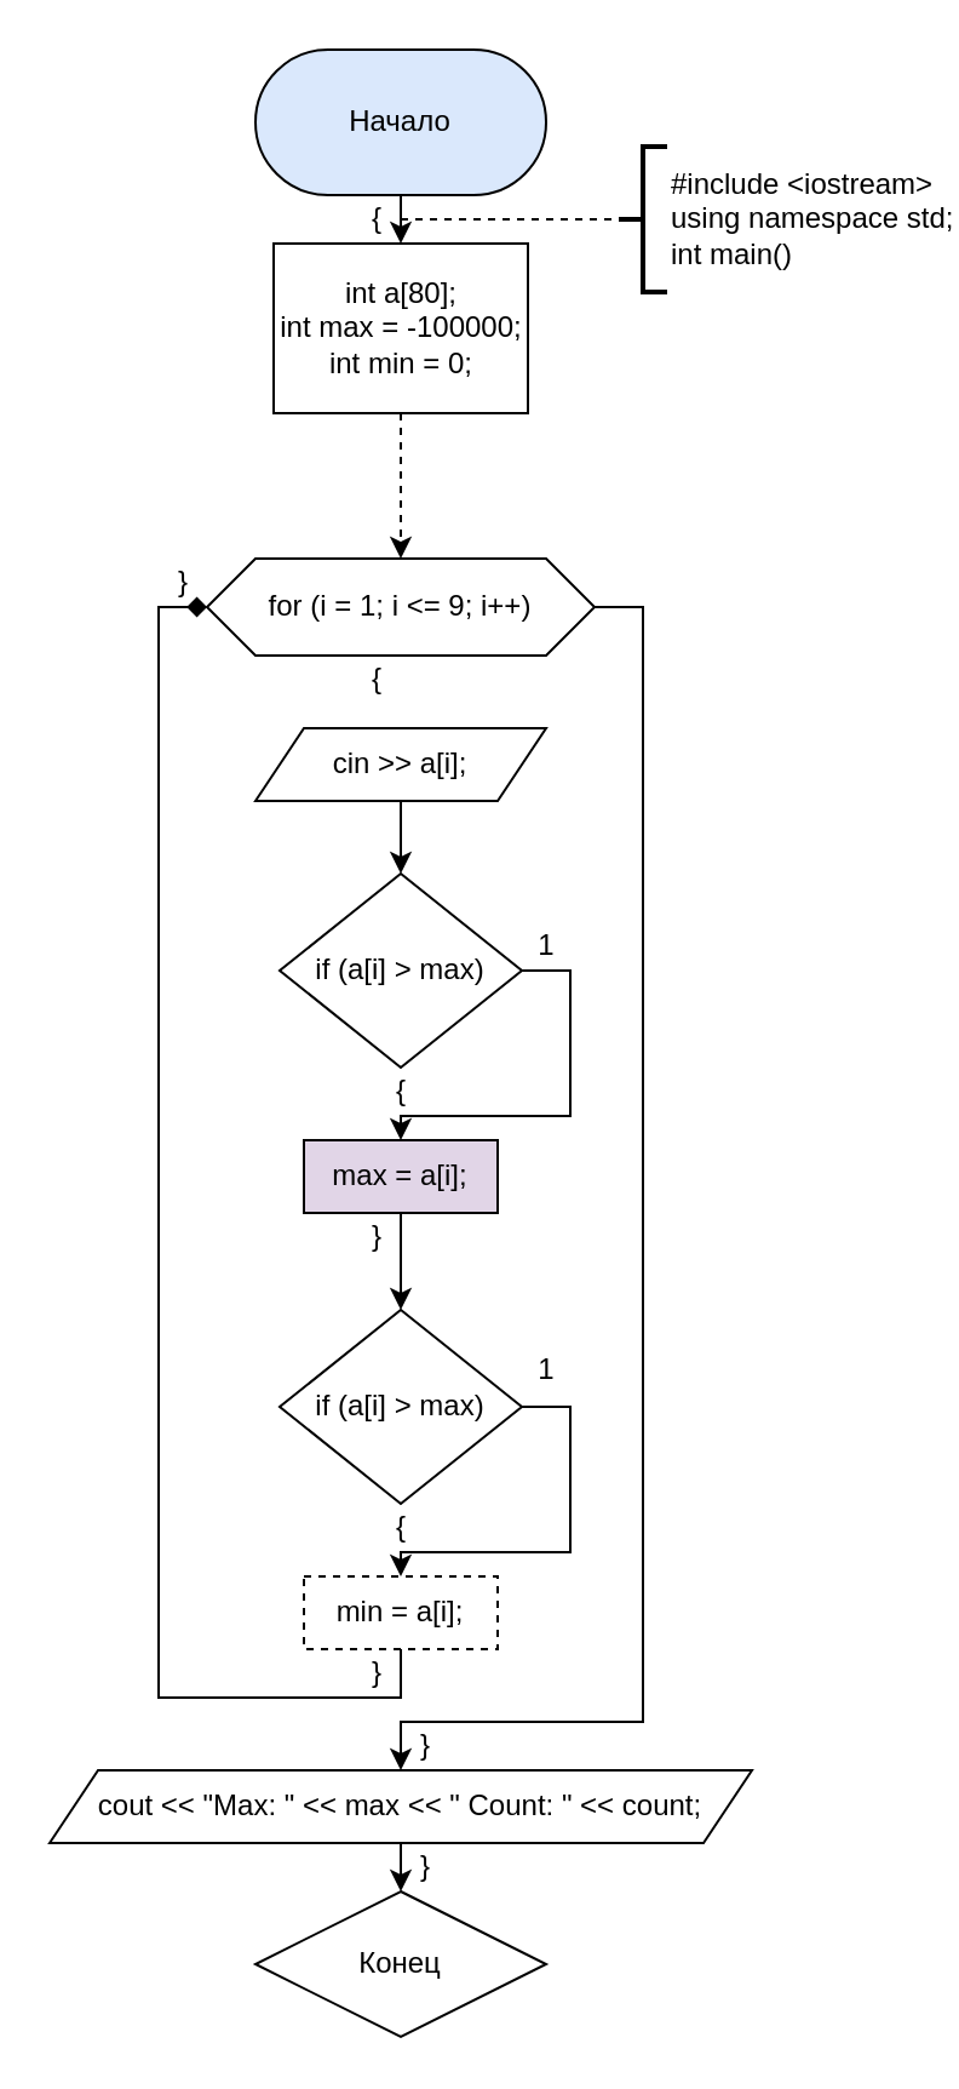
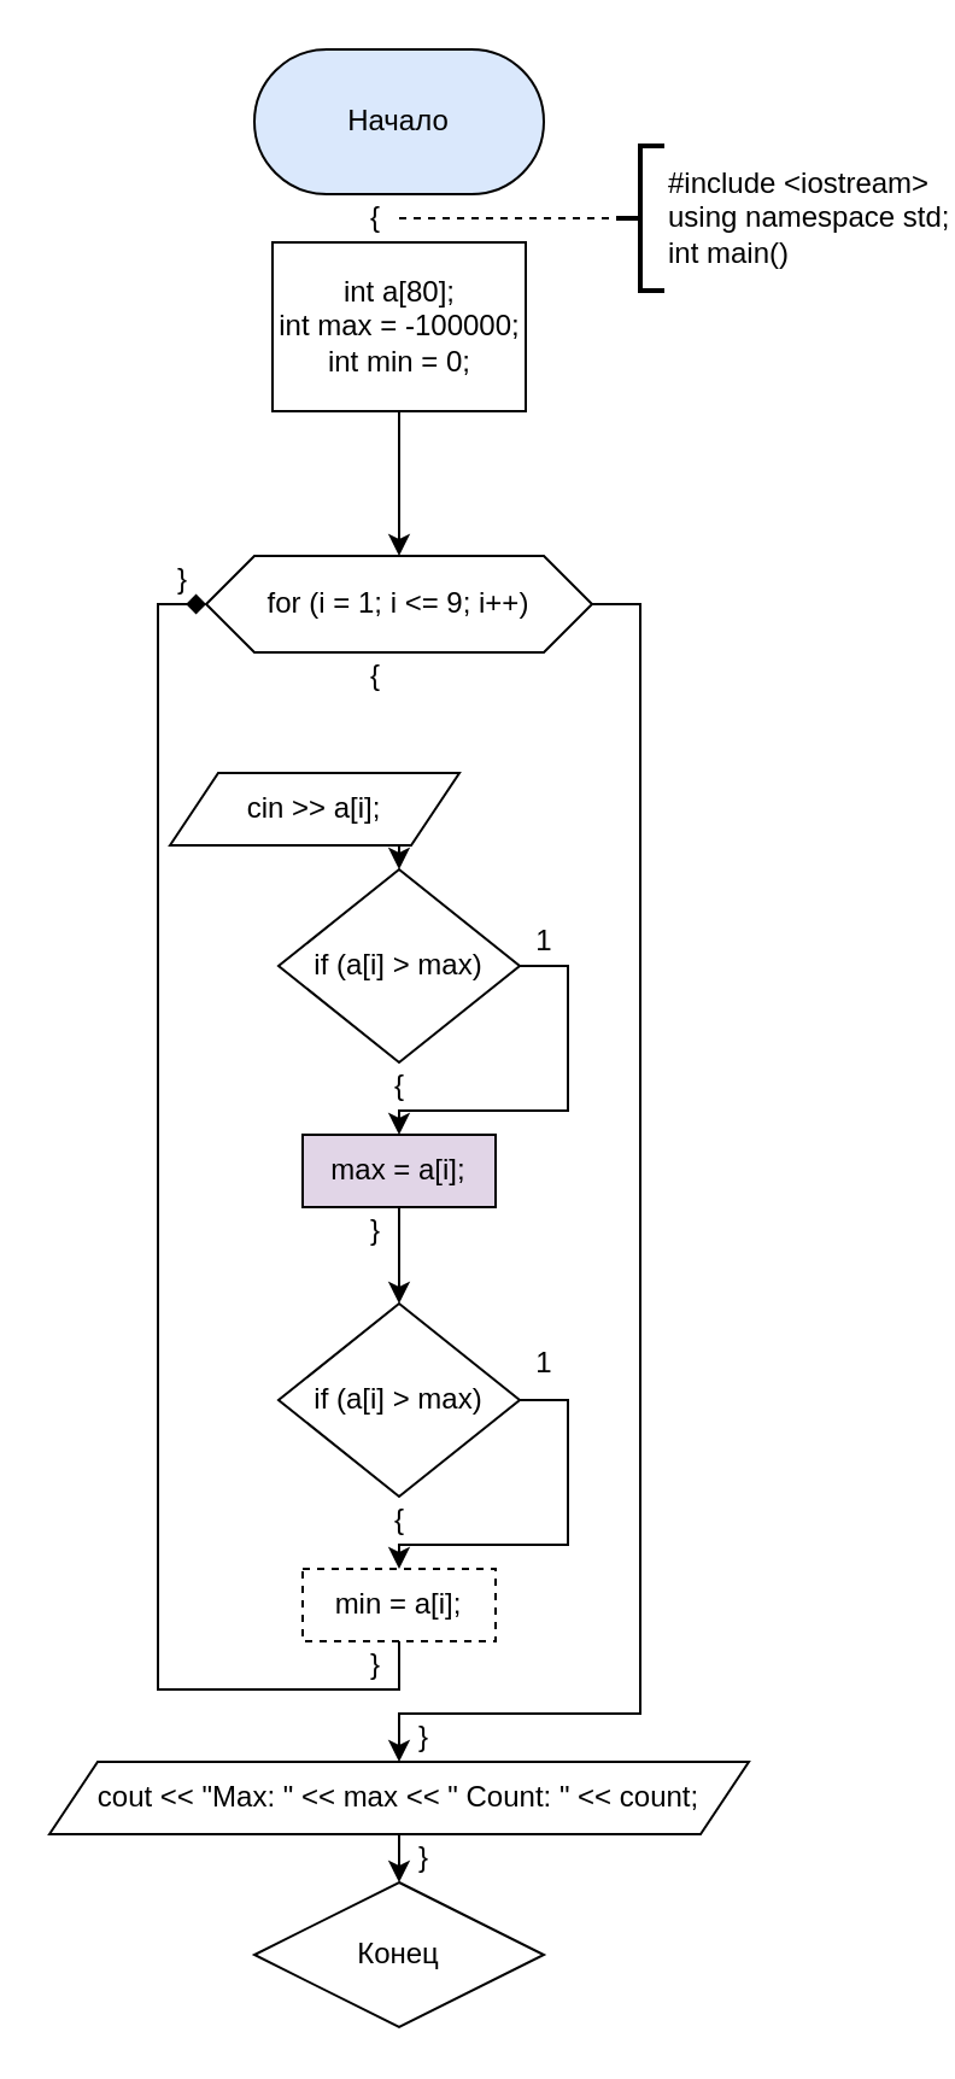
  <mxCell id="0" />
  <mxCell id="1" parent="0" />
- <mxCell id="2" style="edgeStyle=orthogonalEdgeStyle;rounded=0;orthogonalLoop=1;jettySize=auto;html=1;exitX=0.5;exitY=1;exitDx=0;exitDy=0;entryX=0.5;entryY=0;entryDx=0;entryDy=0;" edge="1" parent="1" source="3" target="6"><mxGeometry relative="1" as="geometry" /></mxCell>
  <mxCell id="3" value="Начало" style="rounded=1;whiteSpace=wrap;html=1;arcSize=50;fillColor=#dae8fc;" vertex="1" parent="1"><mxGeometry x="105" y="20" width="120" height="60" as="geometry" /></mxCell>
  <mxCell id="4" value="Конец" style="rhombus;whiteSpace=wrap;html=1;arcSize=50;" vertex="1" parent="1"><mxGeometry x="105" y="780" width="120" height="60" as="geometry" /></mxCell>
- <mxCell id="5" style="edgeStyle=orthogonalEdgeStyle;rounded=0;orthogonalLoop=1;jettySize=auto;html=1;exitX=0.5;exitY=1;exitDx=0;exitDy=0;entryX=0.5;entryY=0;entryDx=0;entryDy=0;dashed=1;" edge="1" parent="1" source="6" target="10"><mxGeometry relative="1" as="geometry" /></mxCell>
+ <mxCell id="5" style="edgeStyle=orthogonalEdgeStyle;rounded=0;orthogonalLoop=1;jettySize=auto;html=1;exitX=0.5;exitY=1;exitDx=0;exitDy=0;entryX=0.5;entryY=0;entryDx=0;entryDy=0;" edge="1" parent="1" source="6" target="10"><mxGeometry relative="1" as="geometry" /></mxCell>
  <mxCell id="6" value="&lt;div&gt;int a[80];&lt;/div&gt;&lt;div&gt;&lt;span&gt;&#09;&lt;/span&gt;int max = -100000;&lt;/div&gt;&lt;div&gt;&lt;span&gt;&#09;&lt;/span&gt;int min = 0;&lt;/div&gt;" style="rounded=0;whiteSpace=wrap;html=1;" vertex="1" parent="1"><mxGeometry x="112.5" y="100" width="105" height="70" as="geometry" /></mxCell>
  <mxCell id="7" value="" style="endArrow=none;dashed=1;html=1;rounded=0;" edge="1" parent="1"><mxGeometry width="50" height="50" relative="1" as="geometry"><mxPoint x="165" y="90" as="sourcePoint" /><mxPoint x="255" y="90" as="targetPoint" /></mxGeometry></mxCell>
  <mxCell id="8" value="&lt;div&gt;#include &amp;lt;iostream&amp;gt;&lt;/div&gt;&lt;div&gt;using namespace std;&lt;/div&gt;&lt;div&gt;int main()&lt;/div&gt;" style="strokeWidth=2;html=1;shape=mxgraph.flowchart.annotation_2;align=left;labelPosition=right;pointerEvents=1;" vertex="1" parent="1"><mxGeometry x="255" y="60" width="20" height="60" as="geometry" /></mxCell>
  <mxCell id="9" style="edgeStyle=orthogonalEdgeStyle;rounded=0;orthogonalLoop=1;jettySize=auto;html=1;exitX=1;exitY=0.5;exitDx=0;exitDy=0;entryX=0.5;entryY=0;entryDx=0;entryDy=0;" edge="1" parent="1" source="10" target="12"><mxGeometry relative="1" as="geometry"><Array as="points"><mxPoint x="265" y="250" /><mxPoint x="265" y="710" /><mxPoint x="165" y="710" /></Array></mxGeometry></mxCell>
  <mxCell id="10" value="for (i = 1; i &amp;lt;= 9; i++)" style="shape=hexagon;perimeter=hexagonPerimeter2;whiteSpace=wrap;html=1;fixedSize=1;" vertex="1" parent="1"><mxGeometry x="85" y="230" width="160" height="40" as="geometry" /></mxCell>
  <mxCell id="11" style="edgeStyle=orthogonalEdgeStyle;rounded=0;orthogonalLoop=1;jettySize=auto;html=1;exitX=0.5;exitY=1;exitDx=0;exitDy=0;entryX=0.5;entryY=0;entryDx=0;entryDy=0;" edge="1" parent="1" source="12" target="4"><mxGeometry relative="1" as="geometry" /></mxCell>
  <mxCell id="12" value="cout &amp;lt;&amp;lt; &quot;Max: &quot; &amp;lt;&amp;lt; max &amp;lt;&amp;lt; &quot; Count: &quot; &amp;lt;&amp;lt; count;" style="shape=parallelogram;perimeter=parallelogramPerimeter;whiteSpace=wrap;html=1;fixedSize=1;" vertex="1" parent="1"><mxGeometry x="20" y="730" width="290" height="30" as="geometry" /></mxCell>
  <mxCell id="13" value="{" style="text;html=1;align=center;verticalAlign=middle;resizable=0;points=[];autosize=1;strokeColor=none;fillColor=none;" vertex="1" parent="1"><mxGeometry x="145" y="80" width="20" height="20" as="geometry" /></mxCell>
  <mxCell id="14" value="{" style="text;html=1;align=center;verticalAlign=middle;resizable=0;points=[];autosize=1;strokeColor=none;fillColor=none;" vertex="1" parent="1"><mxGeometry x="145" y="270" width="20" height="20" as="geometry" /></mxCell>
  <mxCell id="15" style="edgeStyle=orthogonalEdgeStyle;rounded=0;orthogonalLoop=1;jettySize=auto;html=1;exitX=0.5;exitY=1;exitDx=0;exitDy=0;entryX=0.5;entryY=0;entryDx=0;entryDy=0;" edge="1" parent="1" source="16" target="18"><mxGeometry relative="1" as="geometry" /></mxCell>
- <mxCell id="16" value="cin &amp;gt;&amp;gt; a[i];" style="shape=parallelogram;perimeter=parallelogramPerimeter;whiteSpace=wrap;html=1;fixedSize=1;" vertex="1" parent="1"><mxGeometry x="105" y="300" width="120" height="30" as="geometry" /></mxCell>
+ <mxCell id="16" value="cin &amp;gt;&amp;gt; a[i];" style="shape=parallelogram;perimeter=parallelogramPerimeter;whiteSpace=wrap;html=1;fixedSize=1;" vertex="1" parent="1"><mxGeometry x="70" y="320" width="120" height="30" as="geometry" /></mxCell>
  <mxCell id="17" style="edgeStyle=orthogonalEdgeStyle;rounded=0;orthogonalLoop=1;jettySize=auto;html=1;exitX=1;exitY=0.5;exitDx=0;exitDy=0;entryX=0.5;entryY=0;entryDx=0;entryDy=0;" edge="1" parent="1" source="18" target="20"><mxGeometry relative="1" as="geometry" /></mxCell>
  <mxCell id="18" value="if (a[i] &amp;gt; max)" style="rhombus;whiteSpace=wrap;html=1;" vertex="1" parent="1"><mxGeometry x="115" y="360" width="100" height="80" as="geometry" /></mxCell>
  <mxCell id="19" style="edgeStyle=orthogonalEdgeStyle;rounded=0;orthogonalLoop=1;jettySize=auto;html=1;exitX=0.5;exitY=1;exitDx=0;exitDy=0;entryX=0.5;entryY=0;entryDx=0;entryDy=0;" edge="1" parent="1" source="20" target="27"><mxGeometry relative="1" as="geometry" /></mxCell>
  <mxCell id="20" value="max = a[i];" style="rounded=0;whiteSpace=wrap;html=1;fillColor=#e1d5e7;" vertex="1" parent="1"><mxGeometry x="125" y="470" width="80" height="30" as="geometry" /></mxCell>
  <mxCell id="21" value="}" style="text;html=1;align=center;verticalAlign=middle;resizable=0;points=[];autosize=1;strokeColor=none;fillColor=none;" vertex="1" parent="1"><mxGeometry x="165" y="710" width="20" height="20" as="geometry" /></mxCell>
  <mxCell id="22" value="{" style="text;html=1;align=center;verticalAlign=middle;resizable=0;points=[];autosize=1;strokeColor=none;fillColor=none;" vertex="1" parent="1"><mxGeometry x="155" y="440" width="20" height="20" as="geometry" /></mxCell>
  <mxCell id="23" value="1" style="text;html=1;align=center;verticalAlign=middle;resizable=0;points=[];autosize=1;strokeColor=none;fillColor=none;" vertex="1" parent="1"><mxGeometry x="215" y="380" width="20" height="20" as="geometry" /></mxCell>
  <mxCell id="24" value="}" style="text;html=1;align=center;verticalAlign=middle;resizable=0;points=[];autosize=1;strokeColor=none;fillColor=none;" vertex="1" parent="1"><mxGeometry x="145" y="500" width="20" height="20" as="geometry" /></mxCell>
  <mxCell id="25" value="}" style="text;html=1;align=center;verticalAlign=middle;resizable=0;points=[];autosize=1;strokeColor=none;fillColor=none;" vertex="1" parent="1"><mxGeometry x="165" y="760" width="20" height="20" as="geometry" /></mxCell>
  <mxCell id="26" style="edgeStyle=orthogonalEdgeStyle;rounded=0;orthogonalLoop=1;jettySize=auto;html=1;exitX=1;exitY=0.5;exitDx=0;exitDy=0;entryX=0.5;entryY=0;entryDx=0;entryDy=0;" edge="1" parent="1" source="27" target="29"><mxGeometry relative="1" as="geometry" /></mxCell>
  <mxCell id="27" value="if (a[i] &amp;gt; max)" style="rhombus;whiteSpace=wrap;html=1;" vertex="1" parent="1"><mxGeometry x="115" y="540" width="100" height="80" as="geometry" /></mxCell>
  <mxCell id="28" style="edgeStyle=orthogonalEdgeStyle;rounded=0;orthogonalLoop=1;jettySize=auto;html=1;exitX=0.5;exitY=1;exitDx=0;exitDy=0;entryX=0;entryY=0.5;entryDx=0;entryDy=0;endArrow=diamond;" edge="1" parent="1" source="29" target="10"><mxGeometry relative="1" as="geometry" /></mxCell>
  <mxCell id="29" value="min = a[i];" style="rounded=0;whiteSpace=wrap;html=1;dashed=1;" vertex="1" parent="1"><mxGeometry x="125" y="650" width="80" height="30" as="geometry" /></mxCell>
  <mxCell id="30" value="1" style="text;html=1;align=center;verticalAlign=middle;resizable=0;points=[];autosize=1;strokeColor=none;fillColor=none;" vertex="1" parent="1"><mxGeometry x="215" y="555" width="20" height="20" as="geometry" /></mxCell>
  <mxCell id="31" value="}" style="text;html=1;align=center;verticalAlign=middle;resizable=0;points=[];autosize=1;strokeColor=none;fillColor=none;" vertex="1" parent="1"><mxGeometry x="145" y="680" width="20" height="20" as="geometry" /></mxCell>
  <mxCell id="32" value="{" style="text;html=1;align=center;verticalAlign=middle;resizable=0;points=[];autosize=1;strokeColor=none;fillColor=none;" vertex="1" parent="1"><mxGeometry x="155" y="620" width="20" height="20" as="geometry" /></mxCell>
  <mxCell id="33" value="}" style="text;html=1;align=center;verticalAlign=middle;resizable=0;points=[];autosize=1;strokeColor=none;fillColor=none;" vertex="1" parent="1"><mxGeometry x="65" y="230" width="20" height="20" as="geometry" /></mxCell>
